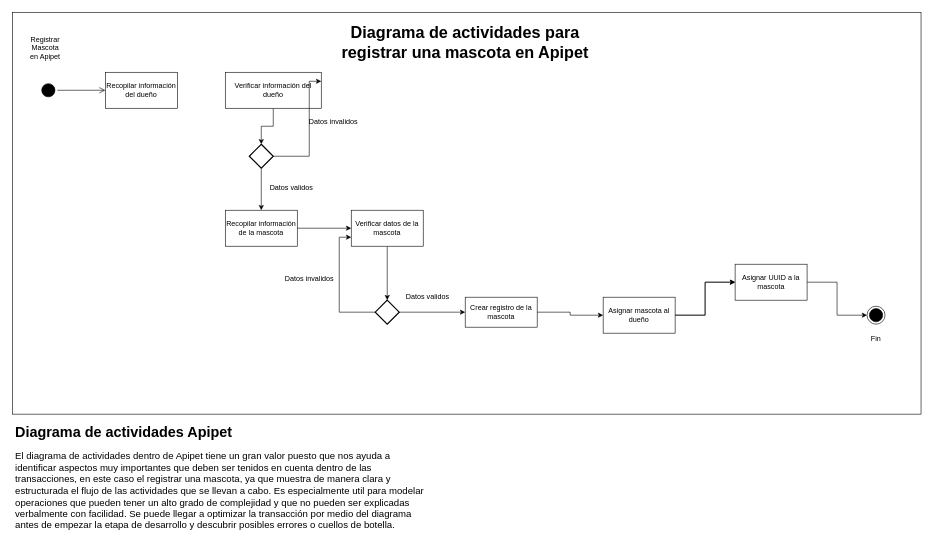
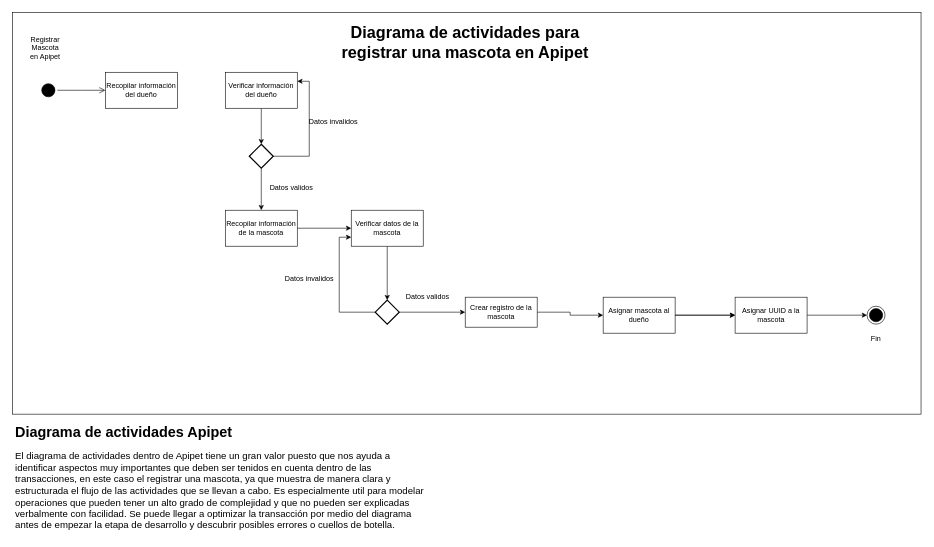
  <mxCell id="0" />
  <mxCell id="1" parent="0" />
  <mxCell id="2" value="" style="ellipse;html=1;shape=startState;fillColor=#000000;strokeColor=#030000;" vertex="1" parent="1"><mxGeometry x="65" y="135" width="30" height="30" as="geometry" /></mxCell>
  <mxCell id="3" value="Recopilar información del dueño" style="rounded=0;whiteSpace=wrap;html=1;" vertex="1" parent="1"><mxGeometry x="175" y="120" width="120" height="60" as="geometry" /></mxCell>
  <mxCell id="4" value="" style="edgeStyle=orthogonalEdgeStyle;html=1;verticalAlign=bottom;endArrow=open;endSize=8;strokeColor=#030000;rounded=0;" edge="1" parent="1" source="2"><mxGeometry relative="1" as="geometry"><mxPoint x="175" y="150" as="targetPoint" /></mxGeometry></mxCell>
  <mxCell id="5" style="edgeStyle=orthogonalEdgeStyle;rounded=0;orthogonalLoop=1;jettySize=auto;html=1;exitX=0.5;exitY=1;exitDx=0;exitDy=0;" edge="1" parent="1" source="6" target="10"><mxGeometry relative="1" as="geometry" /></mxCell>
- <mxCell id="6" value="Verificar información del dueño" style="rounded=0;whiteSpace=wrap;html=1;" vertex="1" parent="1"><mxGeometry x="375" y="120" width="160" height="60" as="geometry" /></mxCell>
+ <mxCell id="6" value="Verificar información del dueño" style="rounded=0;whiteSpace=wrap;html=1;" vertex="1" parent="1"><mxGeometry x="375" y="120" width="120" height="60" as="geometry" /></mxCell>
  <mxCell id="7" value="Registrar Mascota en Apipet" style="text;html=1;strokeColor=none;fillColor=none;align=center;verticalAlign=middle;whiteSpace=wrap;rounded=0;" vertex="1" parent="1"><mxGeometry x="45" y="65" width="60" height="30" as="geometry" /></mxCell>
  <mxCell id="8" style="edgeStyle=orthogonalEdgeStyle;rounded=0;orthogonalLoop=1;jettySize=auto;html=1;" edge="1" parent="1" source="10" target="12"><mxGeometry relative="1" as="geometry" /></mxCell>
  <mxCell id="9" style="edgeStyle=orthogonalEdgeStyle;rounded=0;orthogonalLoop=1;jettySize=auto;html=1;entryX=1;entryY=0.25;entryDx=0;entryDy=0;" edge="1" parent="1" source="10" target="6"><mxGeometry relative="1" as="geometry"><Array as="points"><mxPoint x="515" y="260" /><mxPoint x="515" y="135" /></Array></mxGeometry></mxCell>
  <mxCell id="10" value="" style="strokeWidth=2;html=1;shape=mxgraph.flowchart.decision;whiteSpace=wrap;" vertex="1" parent="1"><mxGeometry x="415" y="240" width="40" height="40" as="geometry" /></mxCell>
  <mxCell id="11" style="edgeStyle=orthogonalEdgeStyle;rounded=0;orthogonalLoop=1;jettySize=auto;html=1;entryX=0;entryY=0.5;entryDx=0;entryDy=0;" edge="1" parent="1" source="12" target="14"><mxGeometry relative="1" as="geometry" /></mxCell>
  <mxCell id="12" value="Recopilar información de la mascota" style="rounded=0;whiteSpace=wrap;html=1;" vertex="1" parent="1"><mxGeometry x="375" y="350" width="120" height="60" as="geometry" /></mxCell>
  <mxCell id="13" style="edgeStyle=orthogonalEdgeStyle;rounded=0;orthogonalLoop=1;jettySize=auto;html=1;entryX=0.5;entryY=0;entryDx=0;entryDy=0;entryPerimeter=0;" edge="1" parent="1" source="14" target="16"><mxGeometry relative="1" as="geometry"><mxPoint x="645" y="500" as="targetPoint" /></mxGeometry></mxCell>
  <mxCell id="14" value="Verificar datos de la mascota" style="rounded=0;whiteSpace=wrap;html=1;" vertex="1" parent="1"><mxGeometry x="585" y="350" width="120" height="60" as="geometry" /></mxCell>
  <mxCell id="15" style="edgeStyle=orthogonalEdgeStyle;rounded=0;orthogonalLoop=1;jettySize=auto;html=1;exitX=1;exitY=0.5;exitDx=0;exitDy=0;exitPerimeter=0;entryX=0;entryY=0.5;entryDx=0;entryDy=0;" edge="1" parent="1" source="16" target="18"><mxGeometry relative="1" as="geometry" /></mxCell>
  <mxCell id="16" value="" style="strokeWidth=2;html=1;shape=mxgraph.flowchart.decision;whiteSpace=wrap;" vertex="1" parent="1"><mxGeometry x="625" y="500" width="40" height="40" as="geometry" /></mxCell>
  <mxCell id="17" style="edgeStyle=orthogonalEdgeStyle;rounded=0;orthogonalLoop=1;jettySize=auto;html=1;entryX=0;entryY=0.5;entryDx=0;entryDy=0;" edge="1" parent="1" source="18" target="20"><mxGeometry relative="1" as="geometry" /></mxCell>
  <mxCell id="18" value="Crear registro de la mascota" style="rounded=0;whiteSpace=wrap;html=1;" vertex="1" parent="1"><mxGeometry x="775" y="495" width="120" height="50" as="geometry" /></mxCell>
  <mxCell id="19" style="edgeStyle=orthogonalEdgeStyle;rounded=0;orthogonalLoop=1;jettySize=auto;html=1;exitX=0;exitY=0.5;exitDx=0;exitDy=0;exitPerimeter=0;entryX=0;entryY=0.75;entryDx=0;entryDy=0;" edge="1" parent="1" source="16" target="14"><mxGeometry relative="1" as="geometry" /></mxCell>
  <mxCell id="20" value="Asignar mascota al dueño" style="rounded=0;whiteSpace=wrap;html=1;" vertex="1" parent="1"><mxGeometry x="1005" y="495" width="120" height="60" as="geometry" /></mxCell>
  <mxCell id="21" style="edgeStyle=orthogonalEdgeStyle;rounded=0;orthogonalLoop=1;jettySize=auto;html=1;entryX=0;entryY=0.5;entryDx=0;entryDy=0;" edge="1" parent="1" source="22" target="24"><mxGeometry relative="1" as="geometry" /></mxCell>
- <mxCell id="22" value="Asignar UUID a la mascota" style="rounded=0;whiteSpace=wrap;html=1;" vertex="1" parent="1"><mxGeometry x="1225" y="440" width="120" height="60" as="geometry" /></mxCell>
+ <mxCell id="22" value="Asignar UUID a la mascota" style="rounded=0;whiteSpace=wrap;html=1;" vertex="1" parent="1"><mxGeometry x="1225" y="495" width="120" height="60" as="geometry" /></mxCell>
  <mxCell id="23" style="edgeStyle=orthogonalEdgeStyle;rounded=0;orthogonalLoop=1;jettySize=auto;html=1;entryX=0;entryY=0.5;entryDx=0;entryDy=0;" edge="1" parent="1" source="20" target="22"><mxGeometry relative="1" as="geometry" /></mxCell>
  <mxCell id="24" value="" style="ellipse;html=1;shape=endState;fillColor=#000000;strokeColor=#030000;" vertex="1" parent="1"><mxGeometry x="1445" y="510" width="30" height="30" as="geometry" /></mxCell>
  <mxCell id="25" value="Datos invalidos" style="text;html=1;align=center;verticalAlign=middle;resizable=0;points=[];autosize=1;strokeColor=none;fillColor=none;" vertex="1" parent="1"><mxGeometry x="505" y="188" width="100" height="30" as="geometry" /></mxCell>
  <mxCell id="26" value="Datos validos" style="text;html=1;align=center;verticalAlign=middle;resizable=0;points=[];autosize=1;strokeColor=none;fillColor=none;" vertex="1" parent="1"><mxGeometry x="435" y="298" width="100" height="30" as="geometry" /></mxCell>
  <mxCell id="27" value="Fin" style="text;html=1;strokeColor=none;fillColor=none;align=center;verticalAlign=middle;whiteSpace=wrap;rounded=0;" vertex="1" parent="1"><mxGeometry x="1430" y="550" width="60" height="30" as="geometry" /></mxCell>
  <mxCell id="28" value="Datos invalidos" style="text;html=1;align=center;verticalAlign=middle;resizable=0;points=[];autosize=1;strokeColor=none;fillColor=none;" vertex="1" parent="1"><mxGeometry x="465" y="450" width="100" height="30" as="geometry" /></mxCell>
  <mxCell id="29" style="edgeStyle=orthogonalEdgeStyle;rounded=0;orthogonalLoop=1;jettySize=auto;html=1;exitX=1;exitY=0.5;exitDx=0;exitDy=0;" edge="1" parent="1" source="20" target="22"><mxGeometry relative="1" as="geometry" /></mxCell>
  <mxCell id="30" value="Datos validos" style="text;html=1;align=center;verticalAlign=middle;resizable=0;points=[];autosize=1;strokeColor=none;fillColor=none;" vertex="1" parent="1"><mxGeometry x="662" y="480" width="100" height="30" as="geometry" /></mxCell>
  <mxCell id="31" value="" style="rounded=0;whiteSpace=wrap;html=1;fillColor=none;" vertex="1" parent="1"><mxGeometry x="20" y="20" width="1515" height="670" as="geometry" /></mxCell>
  <mxCell id="32" value="&lt;font style=&quot;font-size: 27px;&quot;&gt;&lt;b&gt;Diagrama de actividades para registrar una mascota en Apipet&lt;/b&gt;&lt;/font&gt;" style="text;html=1;strokeColor=none;fillColor=none;align=center;verticalAlign=middle;whiteSpace=wrap;rounded=0;" vertex="1" parent="1"><mxGeometry x="555" y="30" width="440" height="80" as="geometry" /></mxCell>
  <mxCell id="33" value="&lt;h1&gt;Diagrama de actividades Apipet&lt;/h1&gt;&lt;p style=&quot;font-size: 16px;&quot;&gt;El diagrama de actividades dentro de Apipet tiene un gran valor puesto que nos ayuda a identificar aspectos muy importantes que deben ser tenidos en cuenta dentro de las transacciones, en este caso el registrar una mascota, ya que muestra de manera clara y estructurada el flujo de las actividades que se llevan a cabo. Es especialmente util para modelar operaciones que pueden tener un alto grado de complejidad y que no pueden ser explicadas verbalmente con facilidad. Se puede llegar a optimizar la transacción por medio del diagrama antes de empezar la etapa de desarrollo y descubrir posibles errores o cuellos de botella.&lt;/p&gt;" style="text;html=1;strokeColor=none;fillColor=none;spacing=5;spacingTop=-20;whiteSpace=wrap;overflow=hidden;rounded=0;" vertex="1" parent="1"><mxGeometry x="20" y="700" width="695" height="190" as="geometry" /></mxCell>
